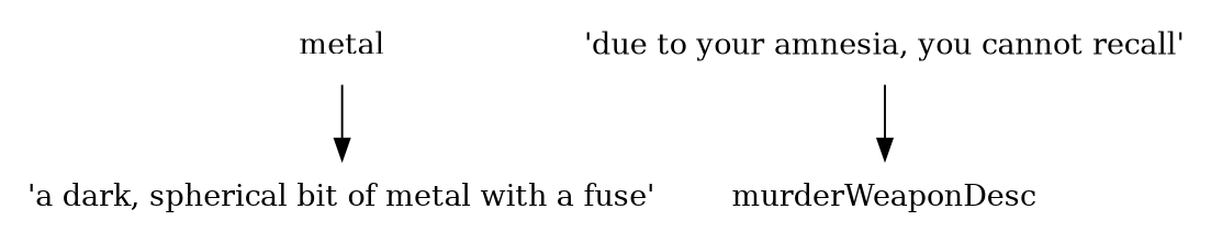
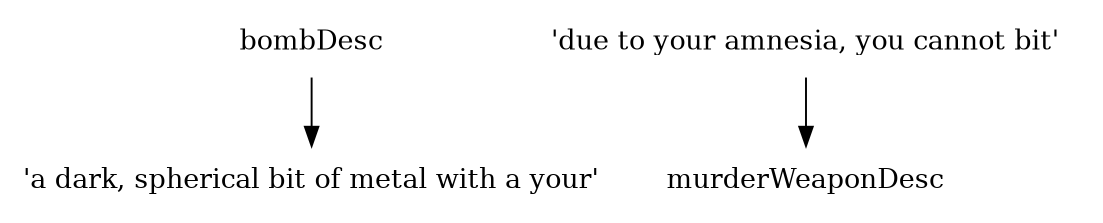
  digraph {
    node [shape=none]
-   n1 [label="'a dark, spherical bit of metal with a fuse'"]
-   n2 [label="'due to your amnesia, you cannot recall'"]
+   n1 [label="'a dark, spherical bit of metal with a your'"]
+   n2 [label="'due to your amnesia, you cannot bit'"]
    murderWeaponDesc
-   bombDesc [label=metal]
+   bombDesc
    n2 -> murderWeaponDesc
    bombDesc -> n1
  }
